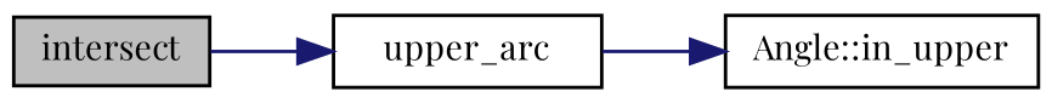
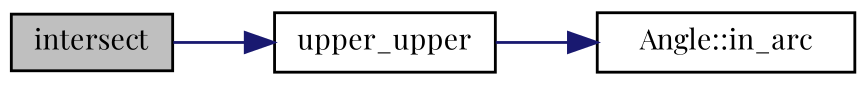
  digraph {
    fontname="Playfair Display"
    rankdir=LR
    node [color=black fillcolor=white fontname="Playfair Display" fontsize=10 shape=record style=filled]
    edge [color=midnightblue fontname="Playfair Display" fontsize=10 labelfontname=Helvetica labelfontsize=10 style=solid]
    n1 [fillcolor=grey75 fontcolor=black height=0.2 label=intersect width=0.4]
-   n2 [height=0.2 label=upper_arc width=0.4]
-   n3 [height=0.2 label="Angle::in_upper" width=0.4]
+   n2 [height=0.2 label=upper_upper width=0.4]
+   n3 [height=0.2 label="Angle::in_arc" width=0.4]
    n1 -> n2
    n2 -> n3
  }
